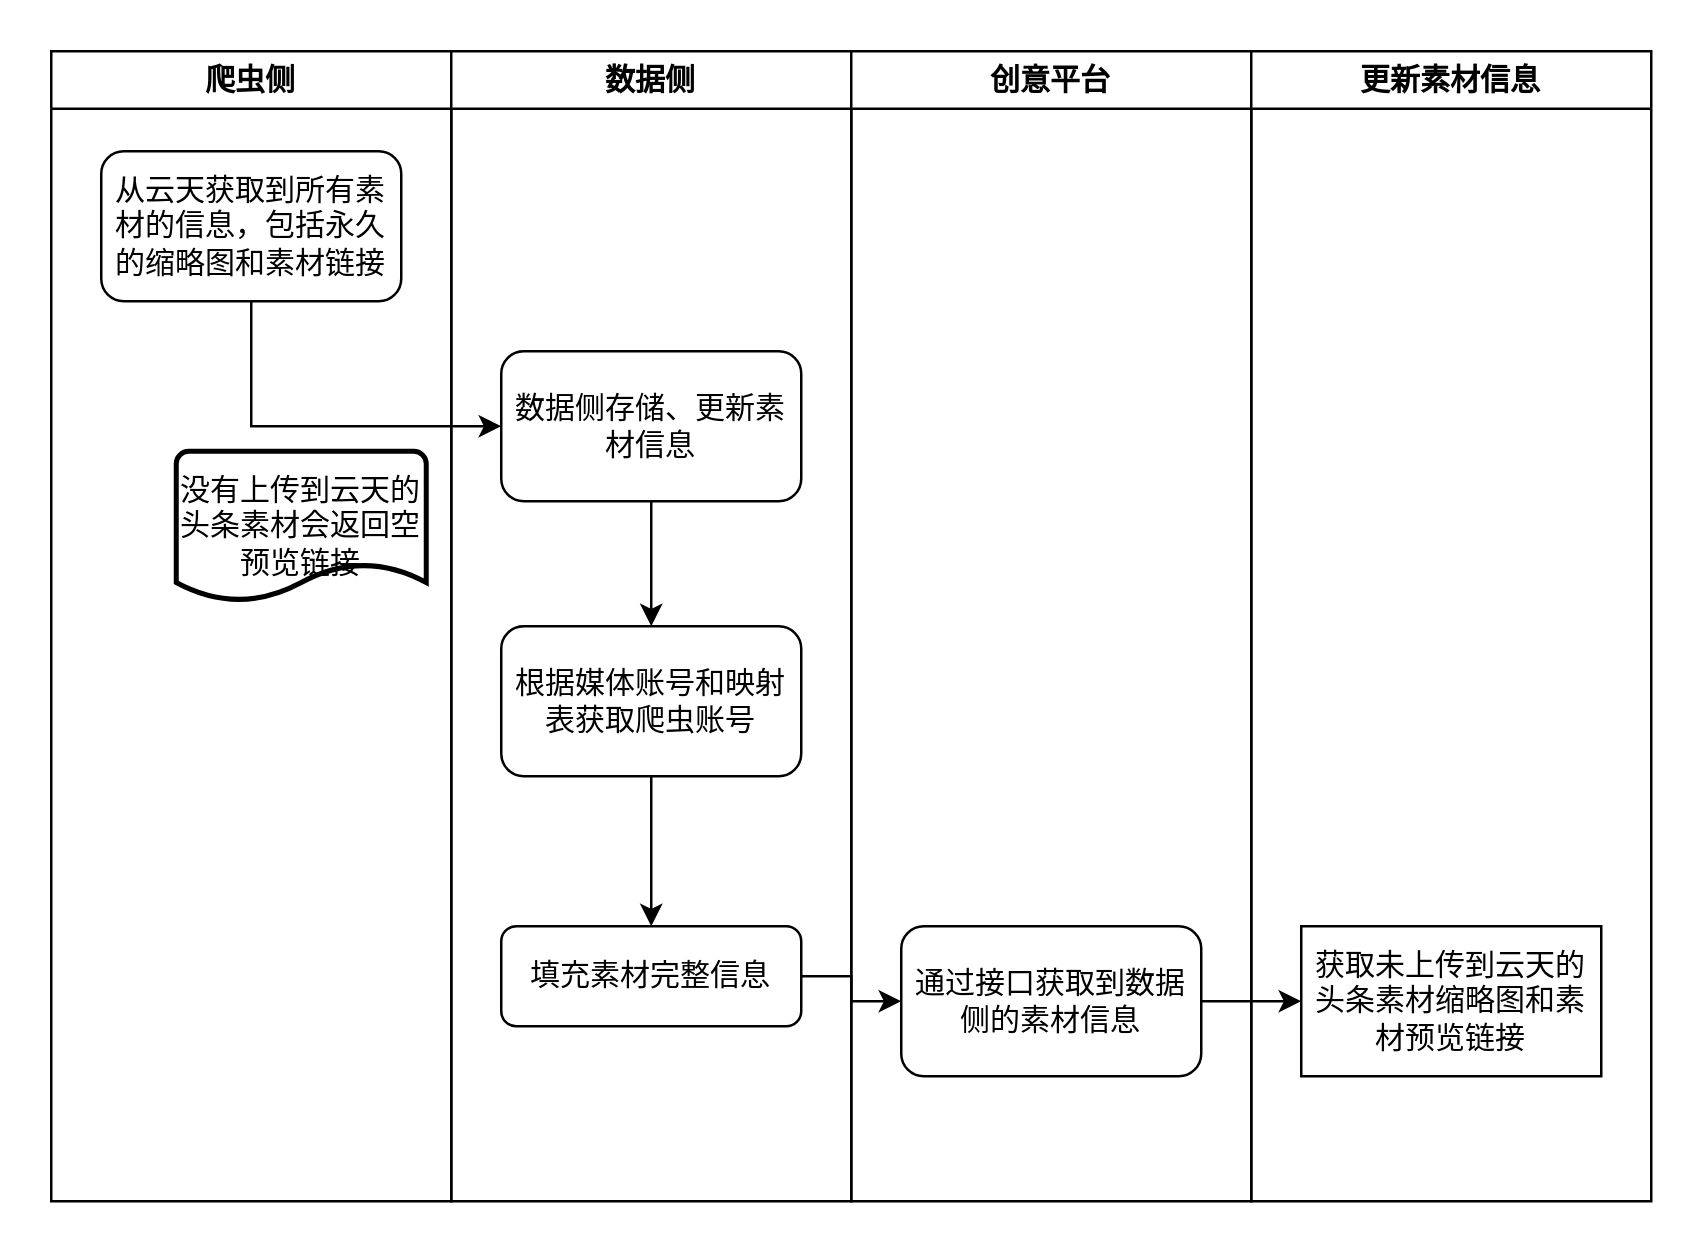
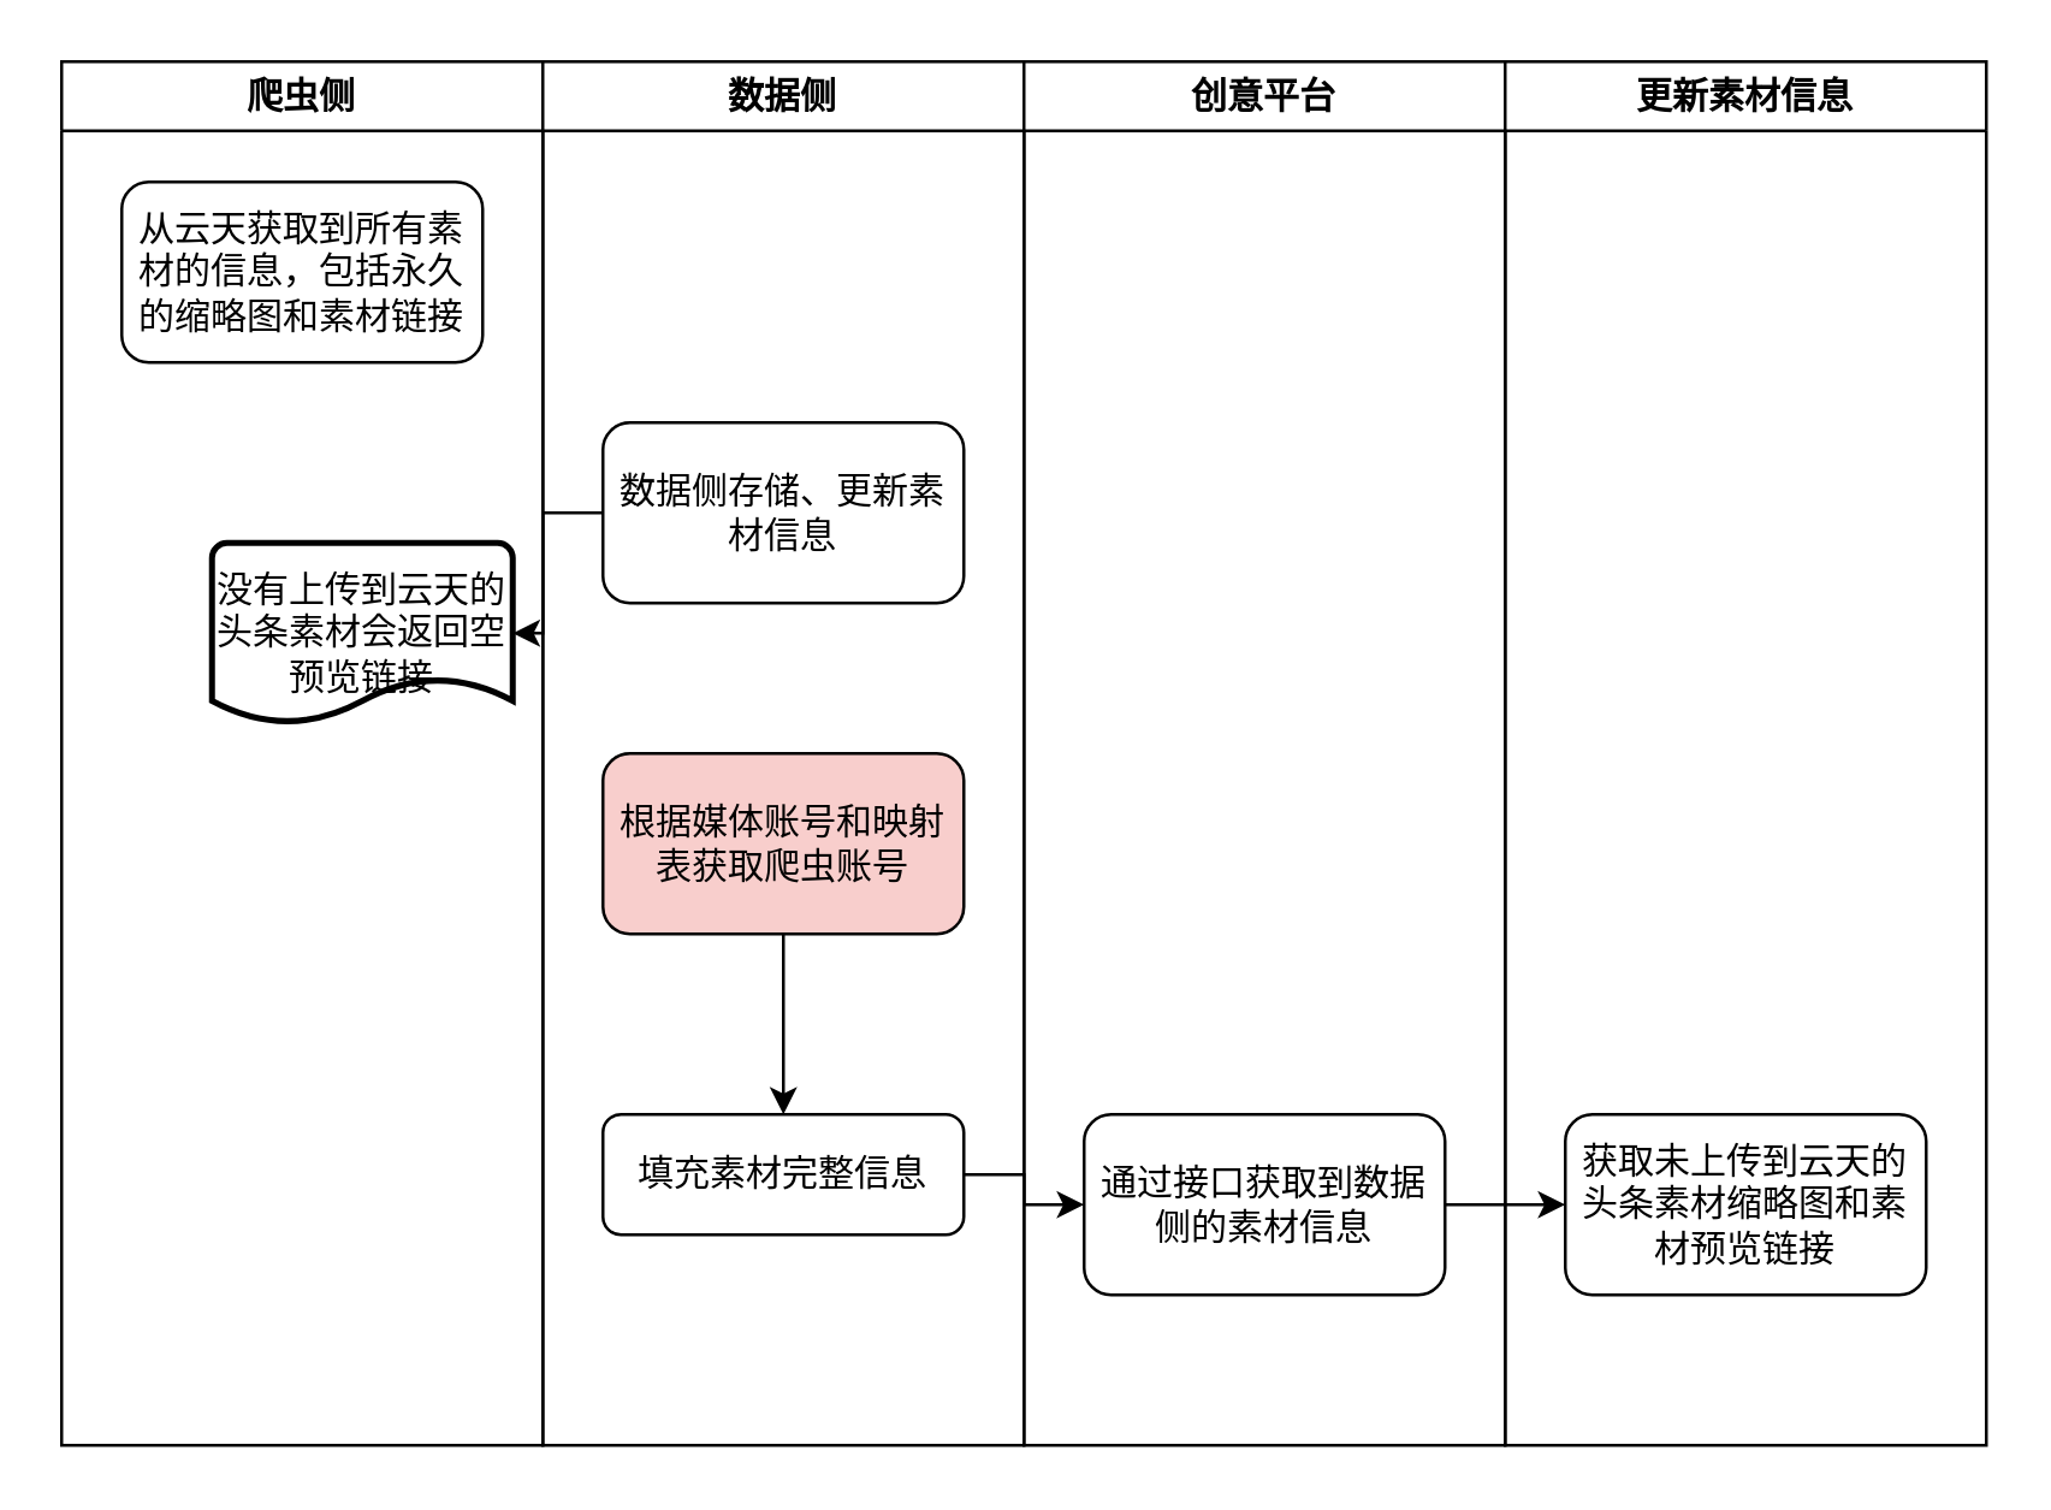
  <mxCell id="0" />
  <mxCell id="1" parent="0" />
  <mxCell id="2" value="爬虫侧" style="swimlane;whiteSpace=wrap;html=1;" vertex="1" parent="1"><mxGeometry x="20" y="20" width="160" height="460" as="geometry" /></mxCell>
  <mxCell id="3" value="从云天获取到所有素材的信息，包括永久的缩略图和素材链接" style="rounded=1;whiteSpace=wrap;html=1;" vertex="1" parent="2"><mxGeometry x="20" y="40" width="120" height="60" as="geometry" /></mxCell>
  <mxCell id="4" value="没有上传到云天的头条素材会返回空预览链接" style="strokeWidth=2;html=1;shape=mxgraph.flowchart.document2;whiteSpace=wrap;size=0.25;" vertex="1" parent="2"><mxGeometry x="50" y="160" width="100" height="60" as="geometry" /></mxCell>
  <mxCell id="5" value="数据侧" style="swimlane;whiteSpace=wrap;html=1;" vertex="1" parent="1"><mxGeometry x="180" y="20" width="160" height="460" as="geometry" /></mxCell>
- <mxCell id="6" style="edgeStyle=orthogonalEdgeStyle;rounded=0;orthogonalLoop=1;jettySize=auto;html=1;" edge="1" parent="5" source="7" target="9"><mxGeometry relative="1" as="geometry" /></mxCell>
+ <mxCell id="6" style="edgeStyle=orthogonalEdgeStyle;rounded=0;orthogonalLoop=1;jettySize=auto;html=1;" edge="1" parent="5" source="7" target="4"><mxGeometry relative="1" as="geometry" /></mxCell>
  <mxCell id="7" value="数据侧存储、更新素材信息" style="rounded=1;whiteSpace=wrap;html=1;" vertex="1" parent="5"><mxGeometry x="20" y="120" width="120" height="60" as="geometry" /></mxCell>
  <mxCell id="8" style="edgeStyle=orthogonalEdgeStyle;rounded=0;orthogonalLoop=1;jettySize=auto;html=1;" edge="1" parent="5" source="9" target="10"><mxGeometry relative="1" as="geometry" /></mxCell>
- <mxCell id="9" value="根据媒体账号和映射表获取爬虫账号" style="rounded=1;whiteSpace=wrap;html=1;" vertex="1" parent="5"><mxGeometry x="20" y="230" width="120" height="60" as="geometry" /></mxCell>
+ <mxCell id="9" value="根据媒体账号和映射表获取爬虫账号" style="rounded=1;whiteSpace=wrap;html=1;fillColor=#f8cecc;" vertex="1" parent="5"><mxGeometry x="20" y="230" width="120" height="60" as="geometry" /></mxCell>
  <mxCell id="10" value="填充素材完整信息" style="rounded=1;whiteSpace=wrap;html=1;" vertex="1" parent="5"><mxGeometry x="20" y="350" width="120" height="40" as="geometry" /></mxCell>
  <mxCell id="11" value="创意平台" style="swimlane;whiteSpace=wrap;html=1;" vertex="1" parent="1"><mxGeometry x="340" y="20" width="160" height="460" as="geometry" /></mxCell>
  <mxCell id="12" value="通过接口获取到数据侧的素材信息" style="rounded=1;whiteSpace=wrap;html=1;" vertex="1" parent="11"><mxGeometry x="20" y="350" width="120" height="60" as="geometry" /></mxCell>
  <mxCell id="13" value="更新素材信息" style="swimlane;whiteSpace=wrap;html=1;" vertex="1" parent="1"><mxGeometry x="500" y="20" width="160" height="460" as="geometry" /></mxCell>
- <mxCell id="14" value="获取未上传到云天的头条素材缩略图和素材预览链接" style="whiteSpace=wrap;html=1;rounded=0;" vertex="1" parent="13"><mxGeometry x="20" y="350" width="120" height="60" as="geometry" /></mxCell>
- <mxCell id="15" style="edgeStyle=orthogonalEdgeStyle;rounded=0;orthogonalLoop=1;jettySize=auto;html=1;entryX=0;entryY=0.5;entryDx=0;entryDy=0;" edge="1" parent="1" source="3" target="7"><mxGeometry relative="1" as="geometry"><Array as="points"><mxPoint x="100" y="170" /></Array></mxGeometry></mxCell>
+ <mxCell id="14" value="获取未上传到云天的头条素材缩略图和素材预览链接" style="rounded=1;whiteSpace=wrap;html=1;" vertex="1" parent="13"><mxGeometry x="20" y="350" width="120" height="60" as="geometry" /></mxCell>
  <mxCell id="16" style="edgeStyle=orthogonalEdgeStyle;rounded=0;orthogonalLoop=1;jettySize=auto;html=1;entryX=0;entryY=0.5;entryDx=0;entryDy=0;" edge="1" parent="1" source="10" target="12"><mxGeometry relative="1" as="geometry" /></mxCell>
  <mxCell id="17" style="edgeStyle=orthogonalEdgeStyle;rounded=0;orthogonalLoop=1;jettySize=auto;html=1;" edge="1" parent="1" source="12" target="14"><mxGeometry relative="1" as="geometry" /></mxCell>
